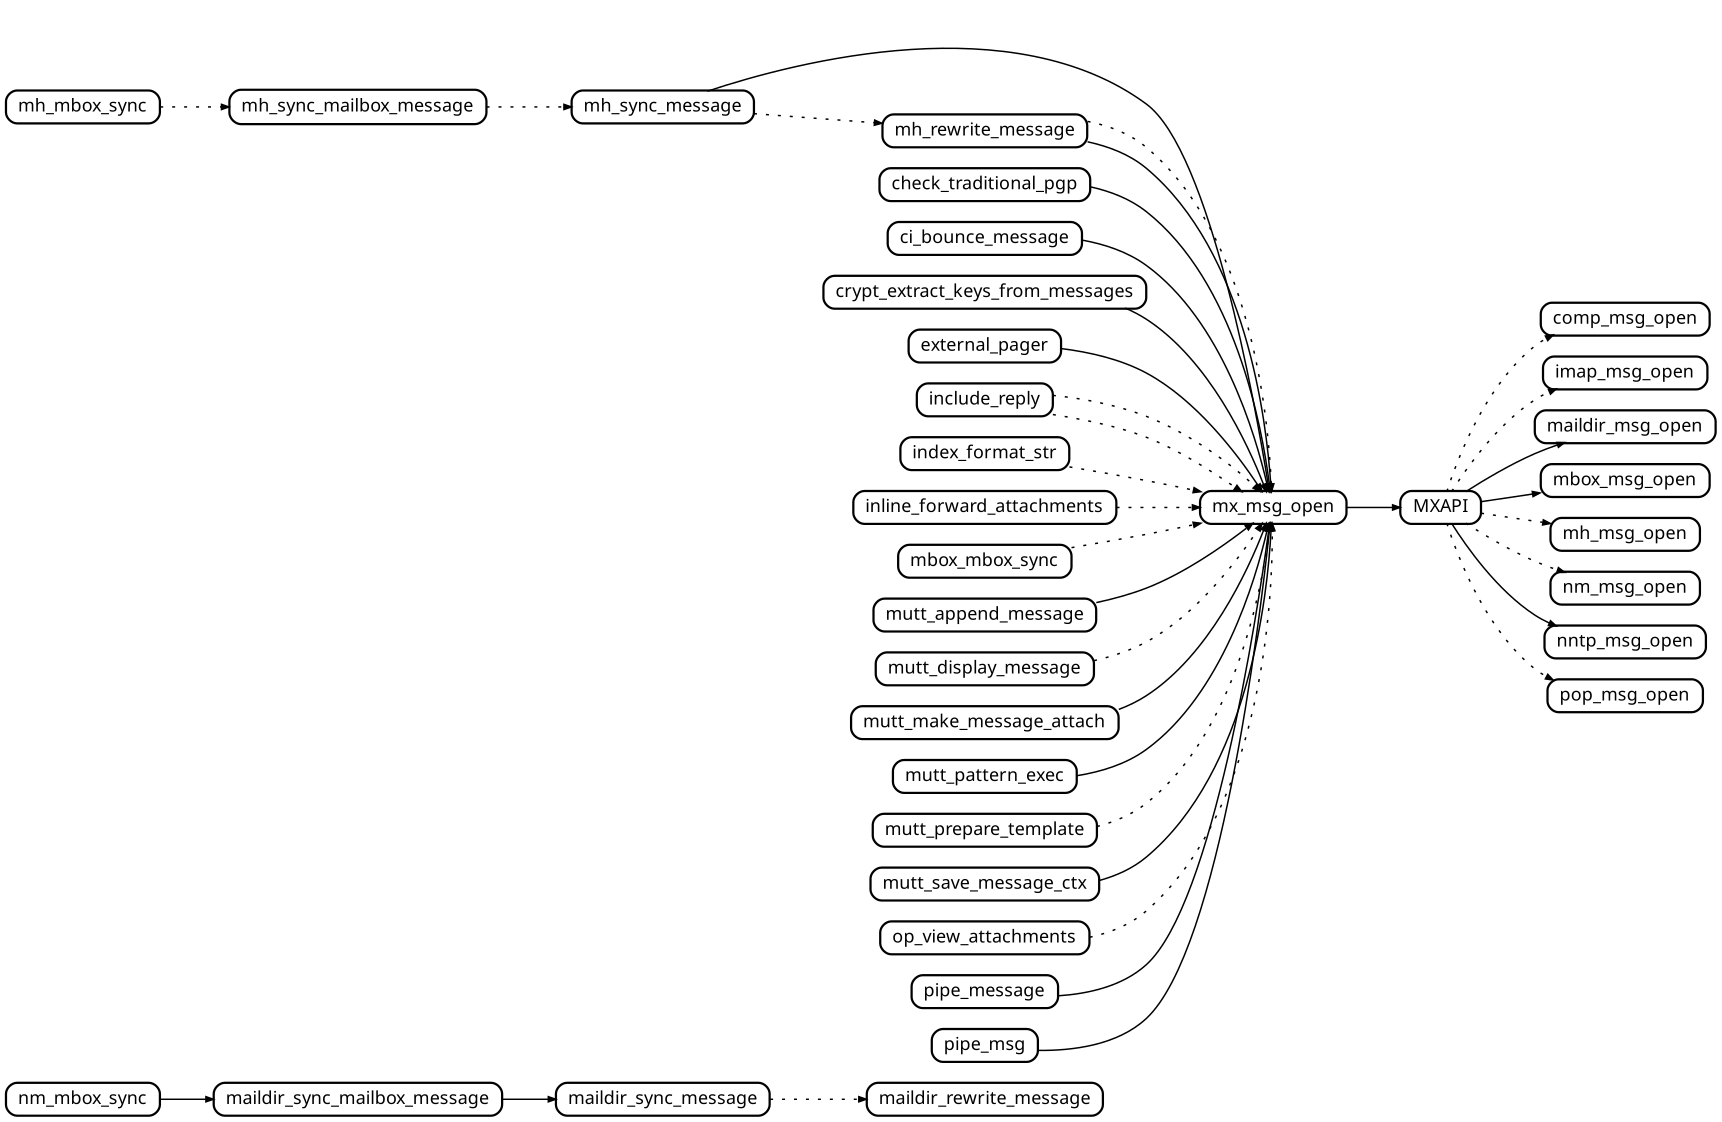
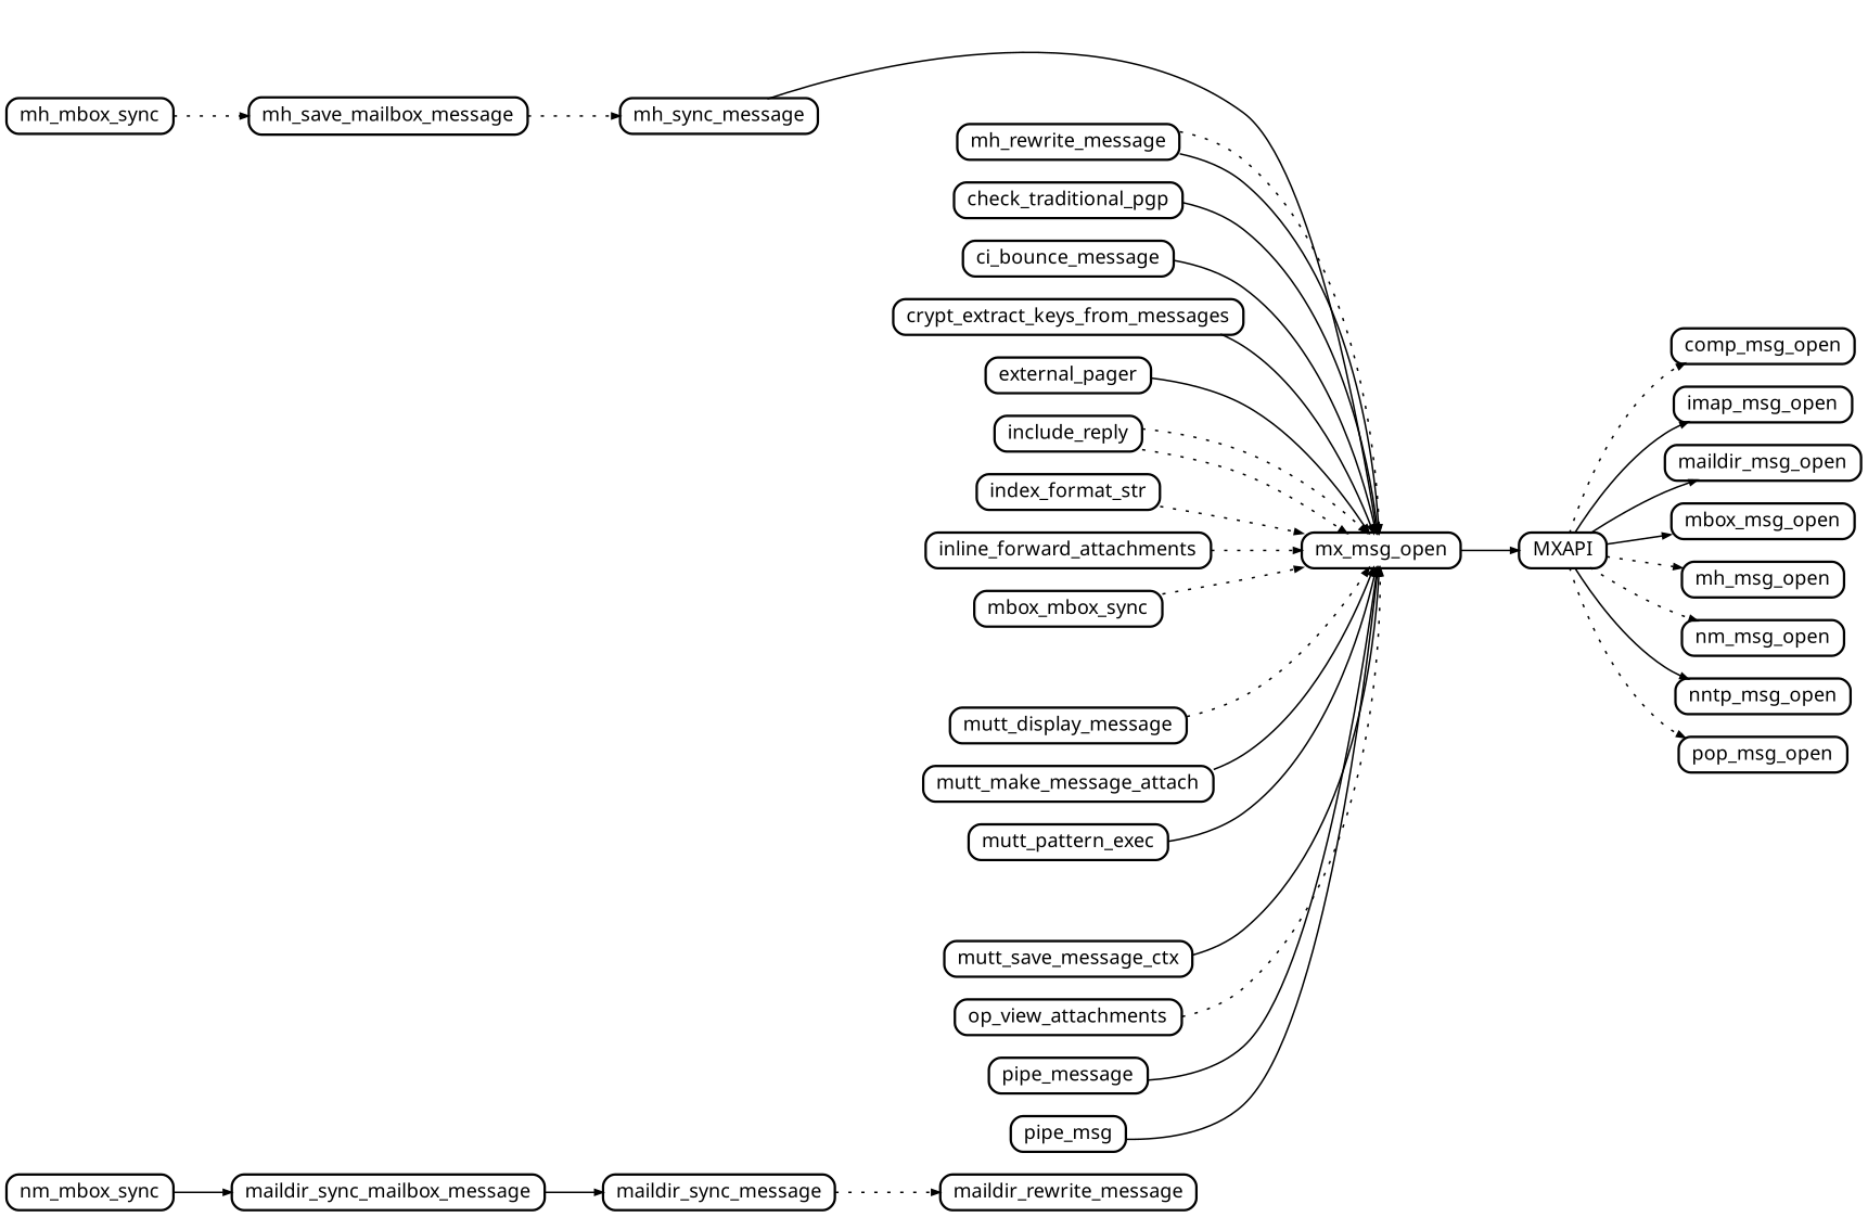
  digraph {
    compound=true
    fontname="Noto Sans"
    nodesep=0.2
    rankdir=LR
    ranksep=0.5
    node [color=black fillcolor="#ffffff" fontname="Noto Sans" fontsize=12 penwidth=1.5 shape=Mrecord style=filled]
    edge [arrowsize=0.5 fontname="Noto Sans" penwidth=1.0 style=solid]
    maildir_sync_mailbox_message [height=0.2]
    maildir_sync_message [height=0.2]
    maildir_rewrite_message [height=0.2]
    mx_msg_open [height=0.2]
    MXAPI [height=0.2]
    nm_mbox_sync [height=0.2]
    mh_mbox_sync [height=0.2]
-   mh_sync_mailbox_message [height=0.2]
+   mh_sync_mailbox_message [height=0.2 label=mh_save_mailbox_message]
    mh_sync_message [height=0.2]
    mh_rewrite_message [height=0.2]
    comp_msg_open [height=0.2]
    imap_msg_open [height=0.2]
    maildir_msg_open [height=0.2]
    mbox_msg_open [height=0.2]
    mh_msg_open [height=0.2]
    nm_msg_open [height=0.2]
    nntp_msg_open [height=0.2]
    pop_msg_open [height=0.2]
    check_traditional_pgp [height=0.2]
    ci_bounce_message [height=0.2]
    crypt_extract_keys_from_messages [height=0.2]
    external_pager [height=0.2]
    include_reply [height=0.2]
    index_format_str [height=0.2]
    inline_forward_attachments [height=0.2]
    mbox_mbox_sync [height=0.2]
-   mutt_append_message [height=0.2]
    mutt_display_message [height=0.2]
    mutt_make_message_attach [height=0.2]
    mutt_pattern_exec [height=0.2]
-   mutt_prepare_template [height=0.2]
    mutt_save_message_ctx [height=0.2]
    op_view_attachments [height=0.2]
    pipe_message [height=0.2]
    pipe_msg [height=0.2]
    maildir_sync_mailbox_message -> maildir_sync_message
    maildir_sync_message -> maildir_rewrite_message [style=dotted]
    mx_msg_open -> MXAPI
    MXAPI -> comp_msg_open [style=dotted]
-   MXAPI -> imap_msg_open [style=dotted]
+   MXAPI -> imap_msg_open
    MXAPI -> maildir_msg_open
    MXAPI -> mbox_msg_open
    MXAPI -> mh_msg_open [style=dotted]
    MXAPI -> nm_msg_open [style=dotted]
    MXAPI -> nntp_msg_open
    MXAPI -> pop_msg_open [style=dotted]
    nm_mbox_sync -> maildir_sync_mailbox_message
    mh_mbox_sync -> mh_sync_mailbox_message [style=dotted]
    mh_sync_mailbox_message -> mh_sync_message [style=dotted]
    mh_sync_message -> mx_msg_open
-   mh_sync_message -> mh_rewrite_message [style=dotted]
    mh_rewrite_message -> mx_msg_open
    mh_rewrite_message -> mx_msg_open [style=dotted]
    check_traditional_pgp -> mx_msg_open
    ci_bounce_message -> mx_msg_open
    crypt_extract_keys_from_messages -> mx_msg_open
    external_pager -> mx_msg_open
    include_reply -> mx_msg_open [style=dotted]
    include_reply -> mx_msg_open [style=dotted]
    index_format_str -> mx_msg_open [style=dotted]
    inline_forward_attachments -> mx_msg_open [style=dotted]
    mbox_mbox_sync -> mx_msg_open [style=dotted]
-   mutt_append_message -> mx_msg_open
    mutt_display_message -> mx_msg_open [style=dotted]
    mutt_make_message_attach -> mx_msg_open
    mutt_pattern_exec -> mx_msg_open
-   mutt_prepare_template -> mx_msg_open [style=dotted]
    mutt_save_message_ctx -> mx_msg_open
    op_view_attachments -> mx_msg_open [style=dotted]
    pipe_message -> mx_msg_open
    pipe_msg -> mx_msg_open
  }
